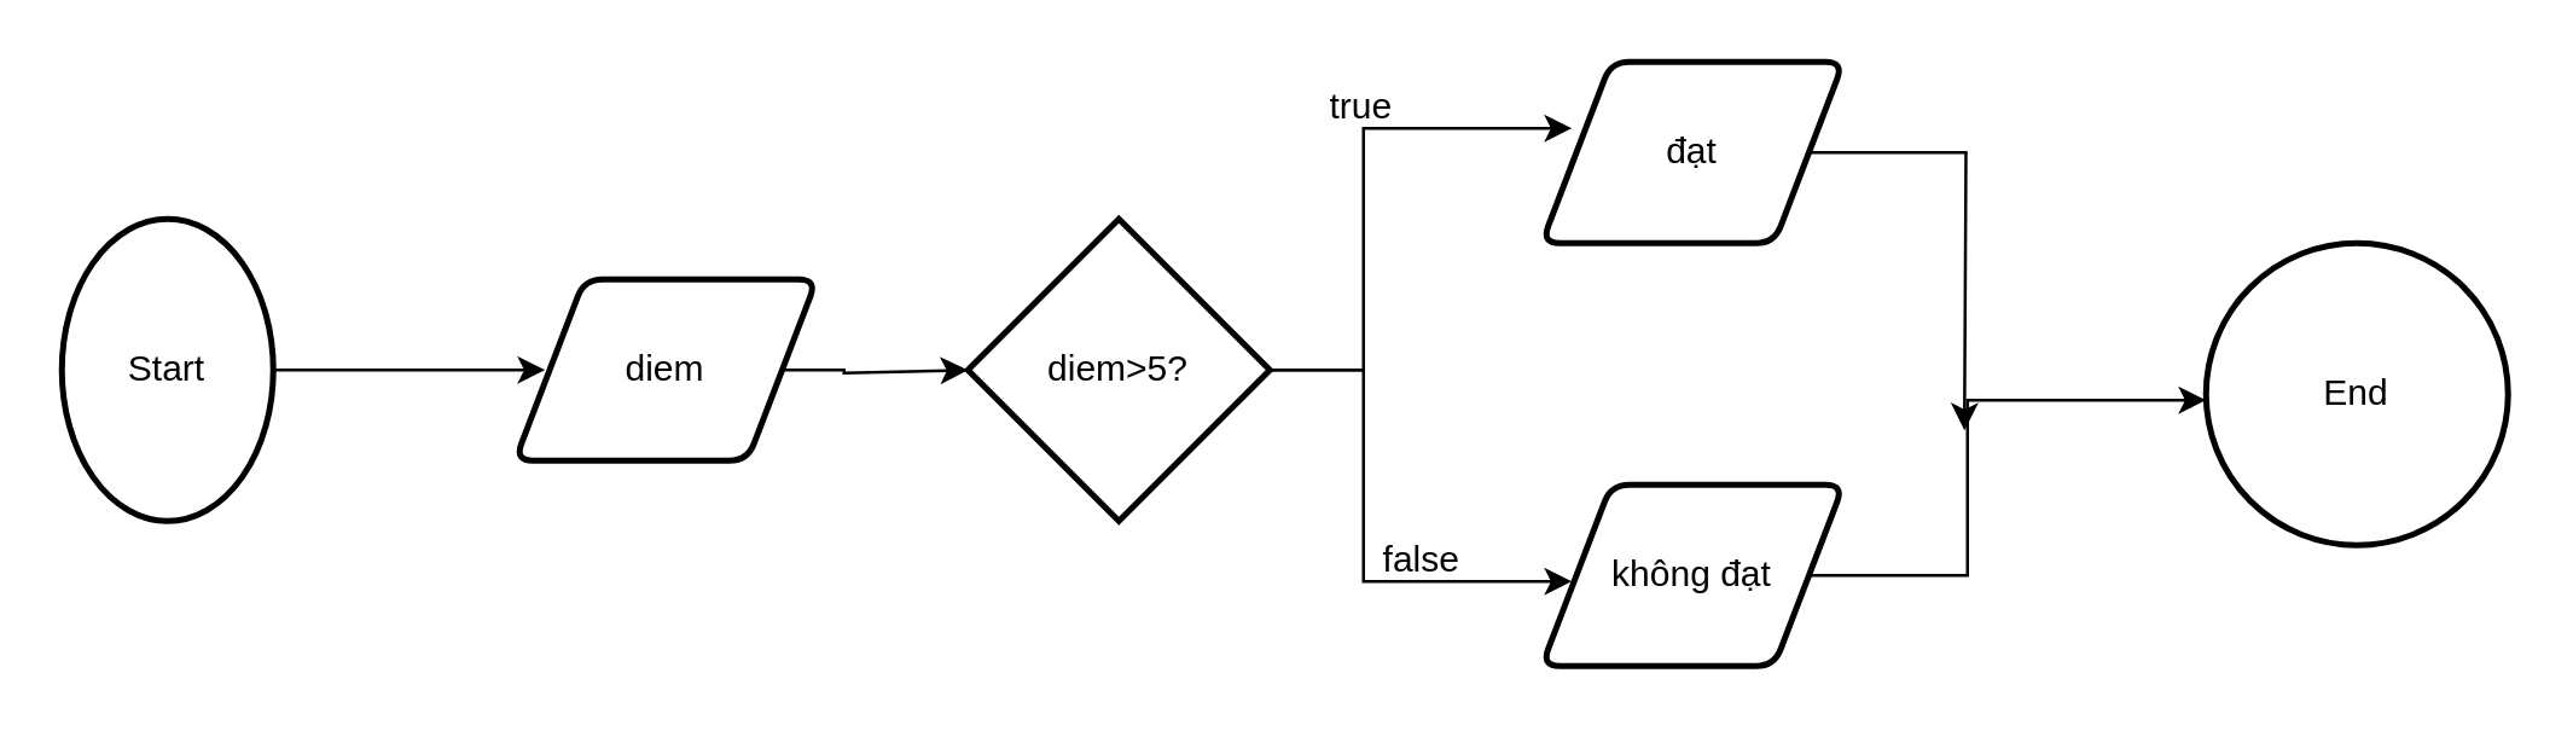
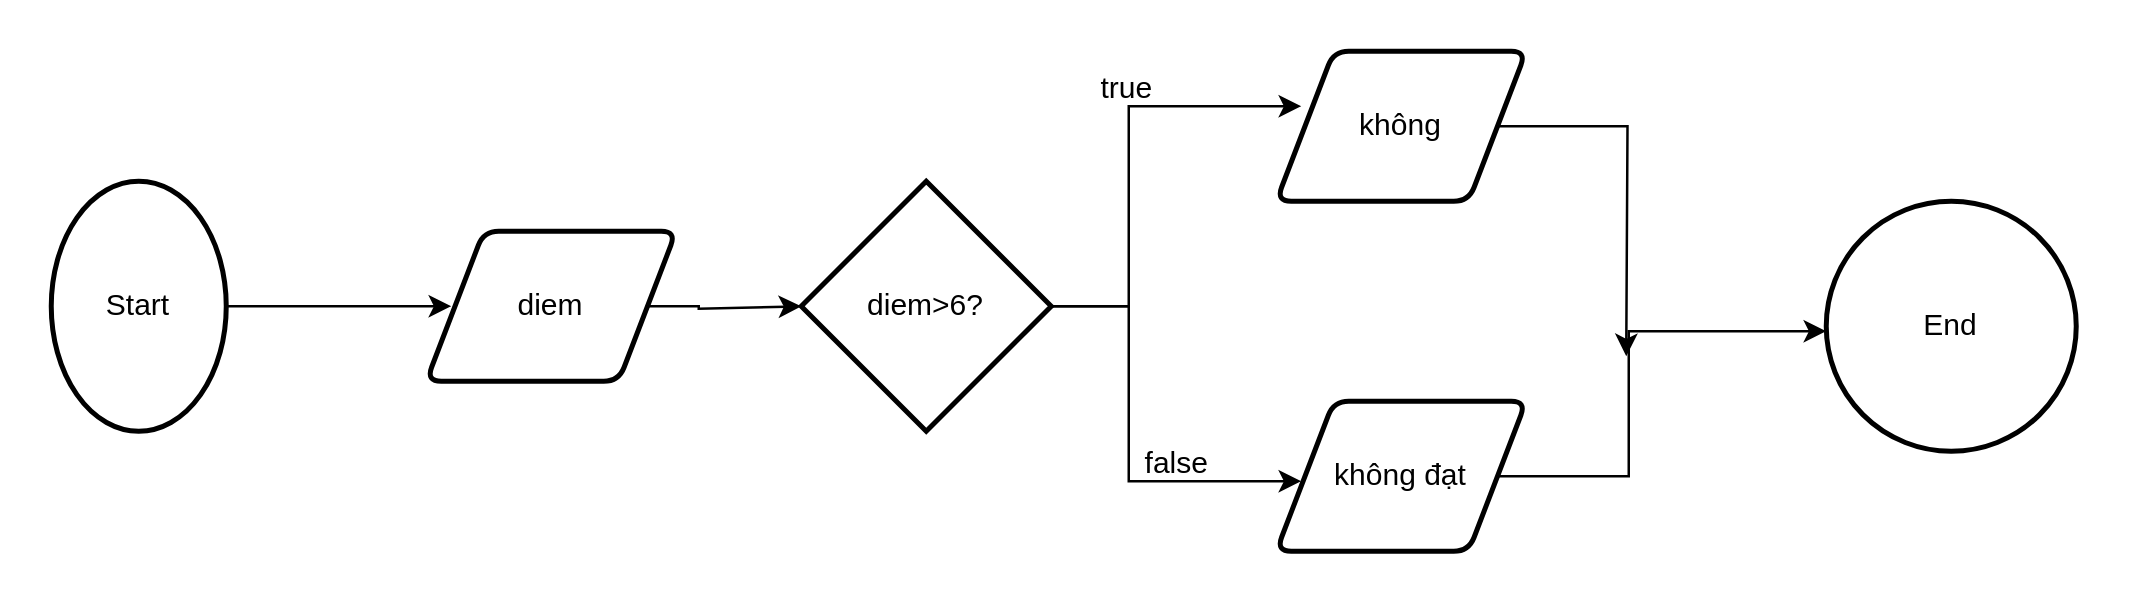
  <mxCell id="0" />
  <mxCell id="1" parent="0" />
  <mxCell id="2" style="edgeStyle=orthogonalEdgeStyle;rounded=0;orthogonalLoop=1;jettySize=auto;html=1;" edge="1" parent="1" source="3"><mxGeometry relative="1" as="geometry"><mxPoint x="180" y="122" as="targetPoint" /></mxGeometry></mxCell>
  <mxCell id="3" value="Start" style="strokeWidth=2;html=1;shape=mxgraph.flowchart.start_2;whiteSpace=wrap;" vertex="1" parent="1"><mxGeometry x="20" y="72" width="70" height="100" as="geometry" /></mxCell>
  <mxCell id="4" style="edgeStyle=orthogonalEdgeStyle;rounded=0;orthogonalLoop=1;jettySize=auto;html=1;" edge="1" parent="1" source="5"><mxGeometry relative="1" as="geometry"><mxPoint x="320" y="122" as="targetPoint" /><Array as="points"><mxPoint x="279" y="122" /><mxPoint x="279" y="123" /></Array></mxGeometry></mxCell>
  <mxCell id="5" value="diem" style="shape=parallelogram;html=1;strokeWidth=2;perimeter=parallelogramPerimeter;whiteSpace=wrap;rounded=1;arcSize=12;size=0.23;" vertex="1" parent="1"><mxGeometry x="170" y="92" width="100" height="60" as="geometry" /></mxCell>
  <mxCell id="6" style="edgeStyle=orthogonalEdgeStyle;rounded=0;orthogonalLoop=1;jettySize=auto;html=1;" edge="1" parent="1" source="8"><mxGeometry relative="1" as="geometry"><mxPoint x="520" y="42" as="targetPoint" /><Array as="points"><mxPoint x="451" y="122" /></Array></mxGeometry></mxCell>
  <mxCell id="7" style="edgeStyle=orthogonalEdgeStyle;rounded=0;orthogonalLoop=1;jettySize=auto;html=1;" edge="1" parent="1" source="8"><mxGeometry relative="1" as="geometry"><mxPoint x="520" y="192" as="targetPoint" /><Array as="points"><mxPoint x="451" y="122" /></Array></mxGeometry></mxCell>
- <mxCell id="8" value="diem&amp;gt;5?" style="strokeWidth=2;html=1;shape=mxgraph.flowchart.decision;whiteSpace=wrap;" vertex="1" parent="1"><mxGeometry x="320" y="72" width="100" height="100" as="geometry" /></mxCell>
+ <mxCell id="8" value="diem&amp;gt;6?" style="strokeWidth=2;html=1;shape=mxgraph.flowchart.decision;whiteSpace=wrap;" vertex="1" parent="1"><mxGeometry x="320" y="72" width="100" height="100" as="geometry" /></mxCell>
  <mxCell id="9" value="true" style="text;html=1;align=center;verticalAlign=middle;resizable=0;points=[];autosize=1;strokeColor=none;fillColor=none;" vertex="1" parent="1"><mxGeometry x="430" y="20" width="40" height="30" as="geometry" /></mxCell>
  <mxCell id="10" value="false" style="text;html=1;align=center;verticalAlign=middle;resizable=0;points=[];autosize=1;strokeColor=none;fillColor=none;" vertex="1" parent="1"><mxGeometry x="445" y="170" width="50" height="30" as="geometry" /></mxCell>
  <mxCell id="11" style="edgeStyle=orthogonalEdgeStyle;rounded=0;orthogonalLoop=1;jettySize=auto;html=1;" edge="1" parent="1" source="12"><mxGeometry relative="1" as="geometry"><mxPoint x="650" y="142" as="targetPoint" /></mxGeometry></mxCell>
- <mxCell id="12" value="đạt" style="shape=parallelogram;html=1;strokeWidth=2;perimeter=parallelogramPerimeter;whiteSpace=wrap;rounded=1;arcSize=12;size=0.23;" vertex="1" parent="1"><mxGeometry x="510" y="20" width="100" height="60" as="geometry" /></mxCell>
+ <mxCell id="12" value="không" style="shape=parallelogram;html=1;strokeWidth=2;perimeter=parallelogramPerimeter;whiteSpace=wrap;rounded=1;arcSize=12;size=0.23;" vertex="1" parent="1"><mxGeometry x="510" y="20" width="100" height="60" as="geometry" /></mxCell>
  <mxCell id="13" style="edgeStyle=orthogonalEdgeStyle;rounded=0;orthogonalLoop=1;jettySize=auto;html=1;" edge="1" parent="1" source="14"><mxGeometry relative="1" as="geometry"><mxPoint x="730" y="132" as="targetPoint" /><Array as="points"><mxPoint x="651" y="190" /></Array></mxGeometry></mxCell>
  <mxCell id="14" value="không đạt" style="shape=parallelogram;html=1;strokeWidth=2;perimeter=parallelogramPerimeter;whiteSpace=wrap;rounded=1;arcSize=12;size=0.23;" vertex="1" parent="1"><mxGeometry x="510" y="160" width="100" height="60" as="geometry" /></mxCell>
  <mxCell id="15" value="End" style="strokeWidth=2;html=1;shape=mxgraph.flowchart.start_2;whiteSpace=wrap;" vertex="1" parent="1"><mxGeometry x="730" y="80" width="100" height="100" as="geometry" /></mxCell>
